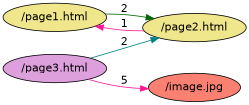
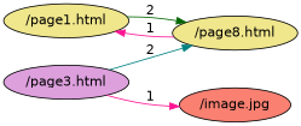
  digraph {
    fontname="DejaVu Sans"
    rankdir=LR
    node [fillcolor=khaki fontname="DejaVu Sans" style=filled]
    edge [color=deeppink fontname="DejaVu Sans"]
    n1 [label="/page1.html"]
-   n2 [label="/page2.html"]
+   n2 [label="/page8.html"]
    n3 [fillcolor=plum label="/page3.html"]
    n4 [fillcolor=salmon label="/image.jpg"]
    n1 -> n2 [color=darkgreen label=2]
    n2 -> n1 [label=1]
    n3 -> n2 [color=teal label=2]
-   n3 -> n4 [label=5]
+   n3 -> n4 [label=1]
  }
